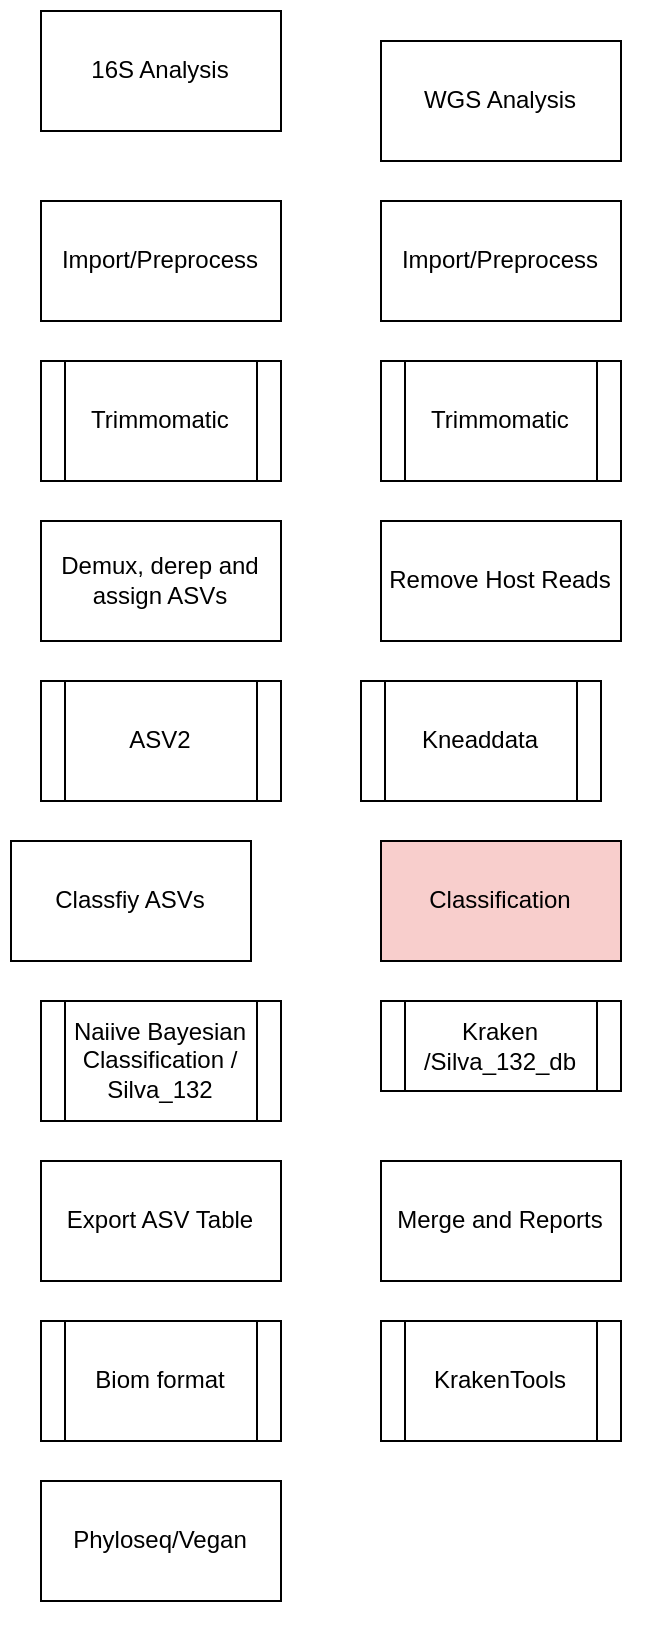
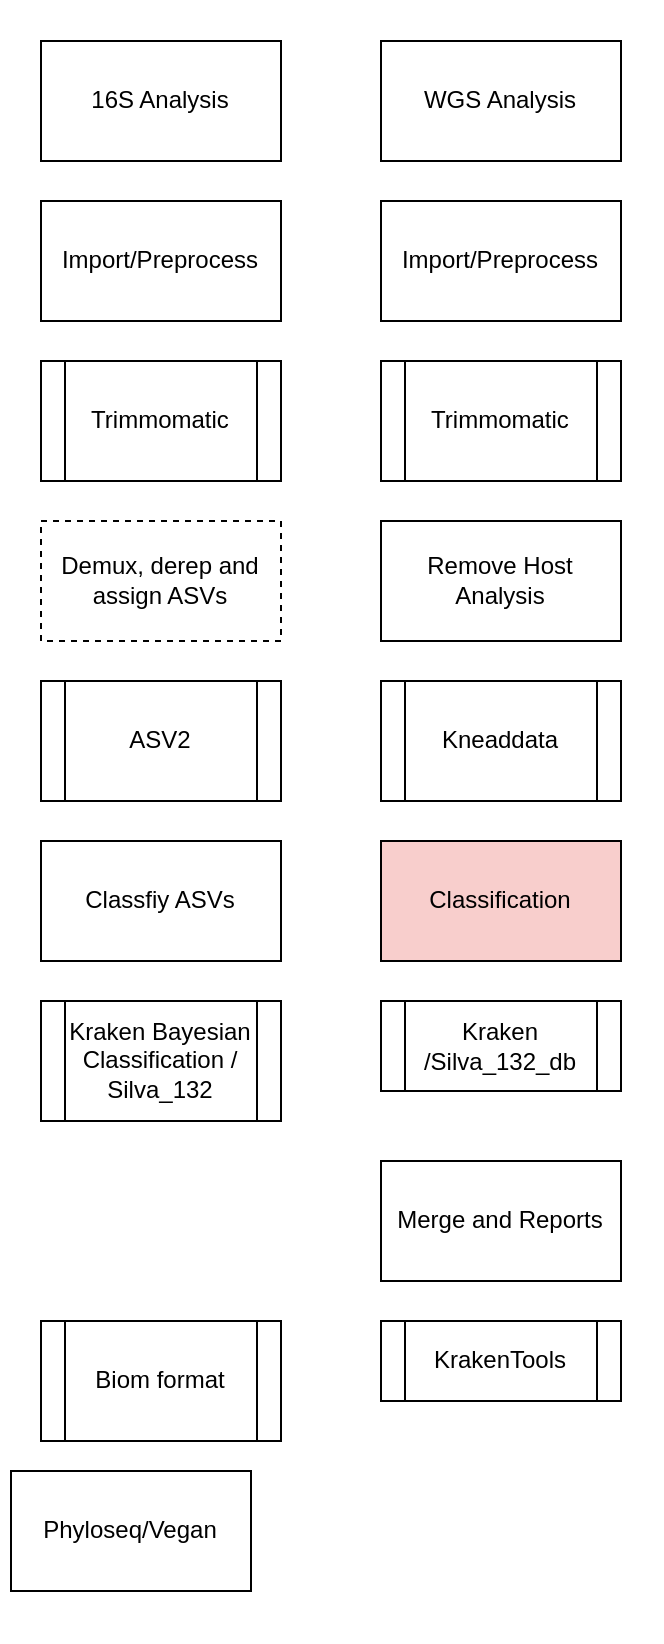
  <mxCell id="0" />
  <mxCell id="1" parent="0" />
  <mxCell id="2" value="Import/Preprocess" style="rounded=0;whiteSpace=wrap;html=1;" parent="1" vertex="1"><mxGeometry x="20" y="100" width="120" height="60" as="geometry" /></mxCell>
  <mxCell id="3" value="Trimmomatic" style="shape=process;whiteSpace=wrap;html=1;backgroundOutline=1;" parent="1" vertex="1"><mxGeometry x="20" y="180" width="120" height="60" as="geometry" /></mxCell>
- <mxCell id="4" value="Demux, derep and assign ASVs" style="rounded=0;whiteSpace=wrap;html=1;" parent="1" vertex="1"><mxGeometry x="20" y="260" width="120" height="60" as="geometry" /></mxCell>
+ <mxCell id="4" value="Demux, derep and assign ASVs" style="rounded=0;whiteSpace=wrap;html=1;dashed=1;" parent="1" vertex="1"><mxGeometry x="20" y="260" width="120" height="60" as="geometry" /></mxCell>
  <mxCell id="5" value="ASV2" style="shape=process;whiteSpace=wrap;html=1;backgroundOutline=1;" parent="1" vertex="1"><mxGeometry x="20" y="340" width="120" height="60" as="geometry" /></mxCell>
- <mxCell id="6" value="Classfiy ASVs" style="rounded=0;whiteSpace=wrap;html=1;" parent="1" vertex="1"><mxGeometry x="5" y="420" width="120" height="60" as="geometry" /></mxCell>
- <mxCell id="7" value="Naiive Bayesian Classification / Silva_132" style="shape=process;whiteSpace=wrap;html=1;backgroundOutline=1;" parent="1" vertex="1"><mxGeometry x="20" y="500" width="120" height="60" as="geometry" /></mxCell>
- <mxCell id="8" value="Export ASV Table" style="rounded=0;whiteSpace=wrap;html=1;" parent="1" vertex="1"><mxGeometry x="20" y="580" width="120" height="60" as="geometry" /></mxCell>
+ <mxCell id="6" value="Classfiy ASVs" style="rounded=0;whiteSpace=wrap;html=1;" parent="1" vertex="1"><mxGeometry x="20" y="420" width="120" height="60" as="geometry" /></mxCell>
+ <mxCell id="7" value="Kraken Bayesian Classification / Silva_132" style="shape=process;whiteSpace=wrap;html=1;backgroundOutline=1;" parent="1" vertex="1"><mxGeometry x="20" y="500" width="120" height="60" as="geometry" /></mxCell>
  <mxCell id="9" value="Biom format" style="shape=process;whiteSpace=wrap;html=1;backgroundOutline=1;" parent="1" vertex="1"><mxGeometry x="20" y="660" width="120" height="60" as="geometry" /></mxCell>
- <mxCell id="10" value="16S Analysis" style="rounded=0;whiteSpace=wrap;html=1;" vertex="1" parent="1"><mxGeometry x="20" y="5" width="120" height="60" as="geometry" /></mxCell>
+ <mxCell id="10" value="16S Analysis" style="rounded=0;whiteSpace=wrap;html=1;" vertex="1" parent="1"><mxGeometry x="20" width="120" height="60" as="geometry" y="20" /></mxCell>
  <mxCell id="11" value="Import/Preprocess" style="rounded=0;whiteSpace=wrap;html=1;" vertex="1" parent="1"><mxGeometry x="190" y="100" width="120" height="60" as="geometry" /></mxCell>
  <mxCell id="12" value="Trimmomatic" style="shape=process;whiteSpace=wrap;html=1;backgroundOutline=1;" vertex="1" parent="1"><mxGeometry x="190" y="180" width="120" height="60" as="geometry" /></mxCell>
- <mxCell id="13" value="Remove Host Reads" style="rounded=0;whiteSpace=wrap;html=1;" vertex="1" parent="1"><mxGeometry x="190" y="260" width="120" height="60" as="geometry" /></mxCell>
- <mxCell id="14" value="Kneaddata" style="shape=process;whiteSpace=wrap;html=1;backgroundOutline=1;" vertex="1" parent="1"><mxGeometry x="180" y="340" width="120" height="60" as="geometry" /></mxCell>
+ <mxCell id="13" value="Remove Host Analysis" style="rounded=0;whiteSpace=wrap;html=1;" vertex="1" parent="1"><mxGeometry x="190" y="260" width="120" height="60" as="geometry" /></mxCell>
+ <mxCell id="14" value="Kneaddata" style="shape=process;whiteSpace=wrap;html=1;backgroundOutline=1;" vertex="1" parent="1"><mxGeometry x="190" y="340" width="120" height="60" as="geometry" /></mxCell>
  <mxCell id="15" value="Classification" style="rounded=0;whiteSpace=wrap;html=1;fillColor=#f8cecc;" vertex="1" parent="1"><mxGeometry x="190" y="420" width="120" height="60" as="geometry" /></mxCell>
  <mxCell id="16" value="Kraken /Silva_132_db" style="shape=process;whiteSpace=wrap;html=1;backgroundOutline=1;" vertex="1" parent="1"><mxGeometry x="190" y="500" width="120" height="45" as="geometry" /></mxCell>
  <mxCell id="17" value="Merge and Reports" style="rounded=0;whiteSpace=wrap;html=1;" vertex="1" parent="1"><mxGeometry x="190" y="580" width="120" height="60" as="geometry" /></mxCell>
- <mxCell id="18" value="KrakenTools" style="shape=process;whiteSpace=wrap;html=1;backgroundOutline=1;" vertex="1" parent="1"><mxGeometry x="190" y="660" width="120" height="60" as="geometry" /></mxCell>
+ <mxCell id="18" value="KrakenTools" style="shape=process;whiteSpace=wrap;html=1;backgroundOutline=1;" vertex="1" parent="1"><mxGeometry x="190" y="660" width="120" height="40" as="geometry" /></mxCell>
  <mxCell id="19" value="WGS Analysis" style="rounded=0;whiteSpace=wrap;html=1;" vertex="1" parent="1"><mxGeometry x="190" width="120" height="60" as="geometry" y="20" /></mxCell>
- <mxCell id="20" value="Phyloseq/Vegan" style="rounded=0;whiteSpace=wrap;html=1;" vertex="1" parent="1"><mxGeometry x="20" y="740" width="120" height="60" as="geometry" /></mxCell>
+ <mxCell id="20" value="Phyloseq/Vegan" style="rounded=0;whiteSpace=wrap;html=1;" vertex="1" parent="1"><mxGeometry x="5" y="735" width="120" height="60" as="geometry" /></mxCell>
